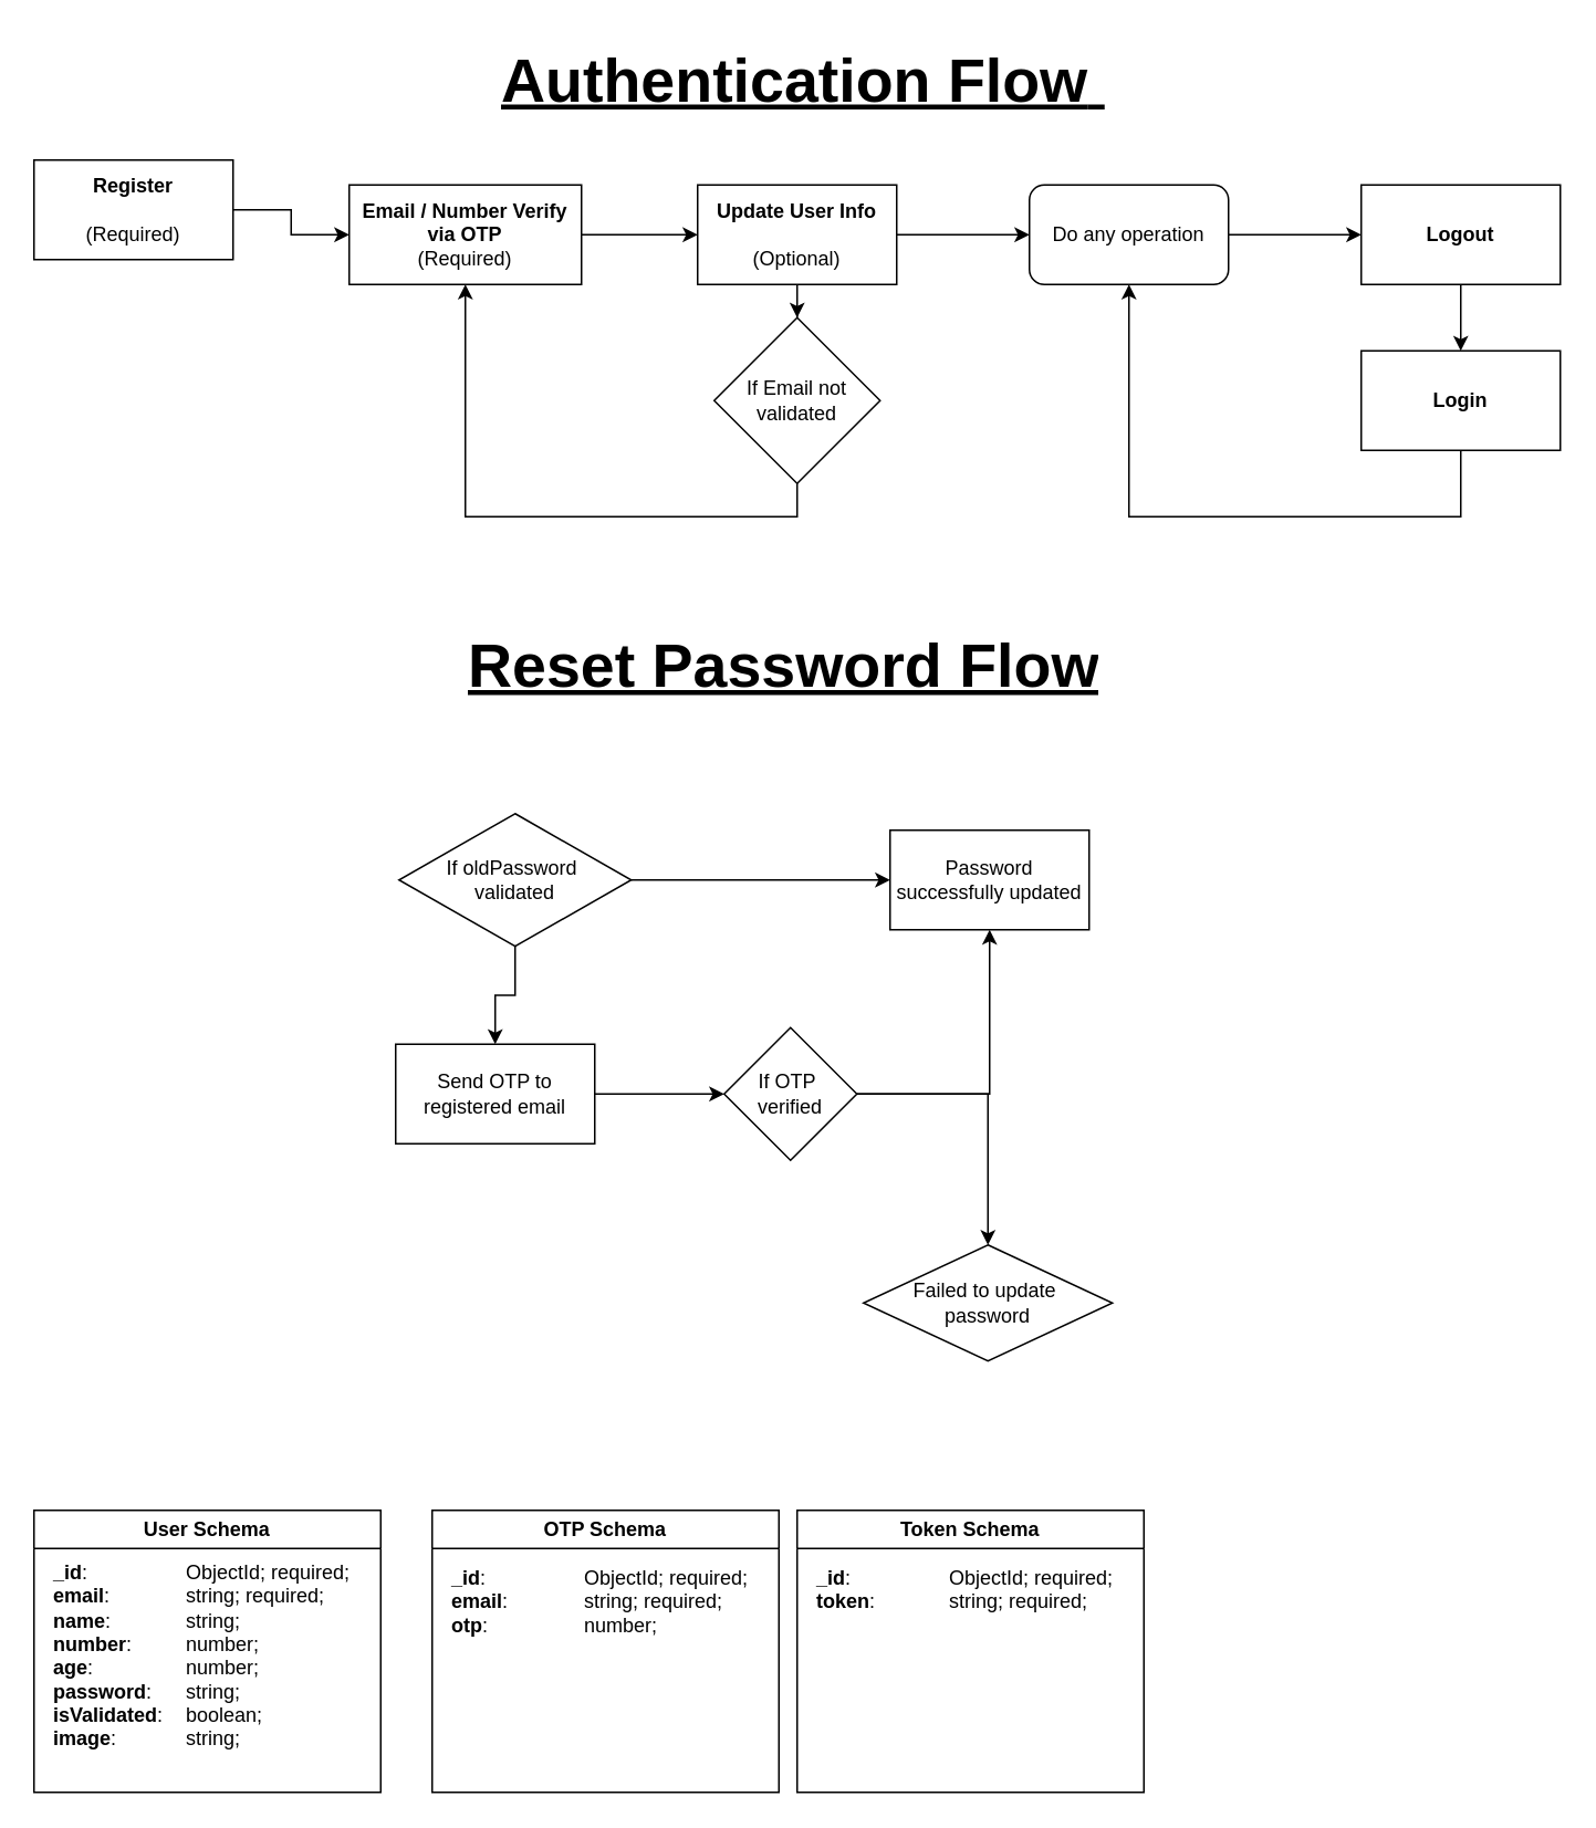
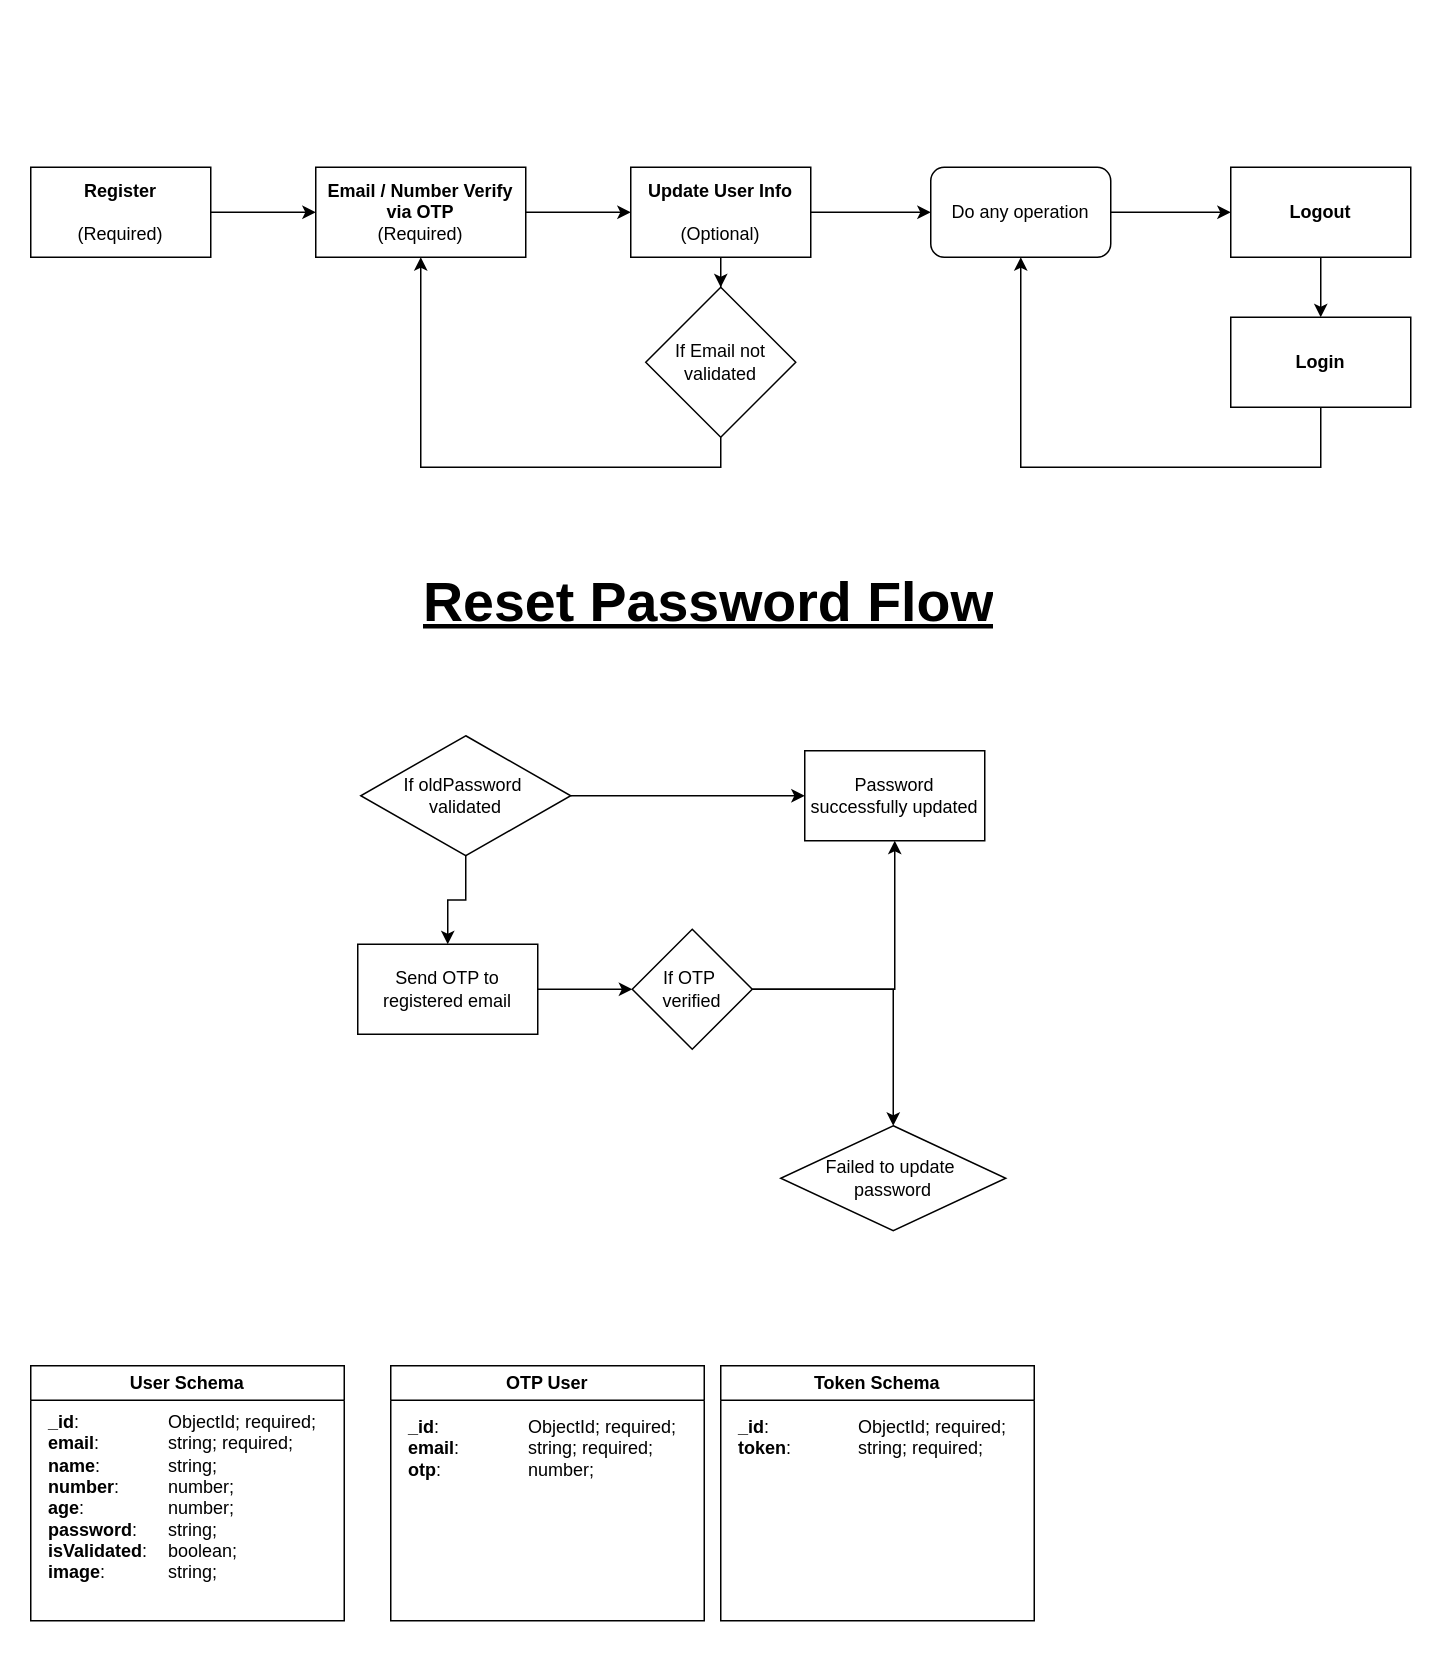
  <mxCell id="0" />
  <mxCell id="1" parent="0" />
  <mxCell id="2" value="" style="edgeStyle=orthogonalEdgeStyle;rounded=0;orthogonalLoop=1;jettySize=auto;html=1;" parent="1" source="3" target="5" edge="1"><mxGeometry relative="1" as="geometry" /></mxCell>
- <mxCell id="3" value="&lt;b&gt;Register&lt;/b&gt;&lt;br&gt;&lt;br&gt;(Required)" style="rounded=0;whiteSpace=wrap;html=1;" parent="1" vertex="1"><mxGeometry x="20" y="96" width="120" height="60" as="geometry" /></mxCell>
+ <mxCell id="3" value="&lt;b&gt;Register&lt;/b&gt;&lt;br&gt;&lt;br&gt;(Required)" style="rounded=0;whiteSpace=wrap;html=1;" parent="1" vertex="1"><mxGeometry x="20" y="111" width="120" height="60" as="geometry" /></mxCell>
  <mxCell id="4" value="" style="edgeStyle=orthogonalEdgeStyle;rounded=0;orthogonalLoop=1;jettySize=auto;html=1;" parent="1" source="5" target="8" edge="1"><mxGeometry relative="1" as="geometry" /></mxCell>
  <mxCell id="5" value="&lt;b&gt;Email / Number Verify&lt;/b&gt;&lt;div&gt;&lt;b&gt;via OTP&lt;/b&gt;&lt;/div&gt;&lt;div&gt;(Required)&lt;br&gt;&lt;/div&gt;" style="whiteSpace=wrap;html=1;rounded=0;" parent="1" vertex="1"><mxGeometry x="210" y="111" width="140" height="60" as="geometry" /></mxCell>
  <mxCell id="6" value="" style="edgeStyle=orthogonalEdgeStyle;rounded=0;orthogonalLoop=1;jettySize=auto;html=1;" parent="1" source="8" target="10" edge="1"><mxGeometry relative="1" as="geometry" /></mxCell>
  <mxCell id="7" value="" style="edgeStyle=orthogonalEdgeStyle;rounded=0;orthogonalLoop=1;jettySize=auto;html=1;" parent="1" source="8" target="12" edge="1"><mxGeometry relative="1" as="geometry" /></mxCell>
  <mxCell id="8" value="&lt;b&gt;Update User Info&lt;/b&gt;&lt;div&gt;&lt;br&gt;&lt;/div&gt;&lt;div&gt;(Optional)&lt;br&gt;&lt;/div&gt;" style="whiteSpace=wrap;html=1;rounded=0;" parent="1" vertex="1"><mxGeometry x="420" y="111" width="120" height="60" as="geometry" /></mxCell>
  <mxCell id="9" value="" style="edgeStyle=orthogonalEdgeStyle;rounded=0;orthogonalLoop=1;jettySize=auto;html=1;" parent="1" source="10" target="14" edge="1"><mxGeometry relative="1" as="geometry" /></mxCell>
  <mxCell id="10" value="Do any operation" style="whiteSpace=wrap;html=1;rounded=1;" parent="1" vertex="1"><mxGeometry x="620" y="111" width="120" height="60" as="geometry" /></mxCell>
  <mxCell id="11" style="edgeStyle=orthogonalEdgeStyle;rounded=0;orthogonalLoop=1;jettySize=auto;html=1;exitX=0.5;exitY=1;exitDx=0;exitDy=0;" parent="1" source="12" target="5" edge="1"><mxGeometry relative="1" as="geometry" /></mxCell>
  <mxCell id="12" value="If Email not validated" style="rhombus;whiteSpace=wrap;html=1;rounded=0;" parent="1" vertex="1"><mxGeometry x="430" y="191" width="100" height="100" as="geometry" /></mxCell>
  <mxCell id="13" value="" style="edgeStyle=orthogonalEdgeStyle;rounded=0;orthogonalLoop=1;jettySize=auto;html=1;" parent="1" source="14" target="16" edge="1"><mxGeometry relative="1" as="geometry" /></mxCell>
  <mxCell id="14" value="&lt;b&gt;Logout&lt;/b&gt;" style="whiteSpace=wrap;html=1;rounded=0;" parent="1" vertex="1"><mxGeometry x="820" y="111" width="120" height="60" as="geometry" /></mxCell>
  <mxCell id="15" style="edgeStyle=orthogonalEdgeStyle;rounded=0;orthogonalLoop=1;jettySize=auto;html=1;exitX=0.5;exitY=1;exitDx=0;exitDy=0;entryX=0.5;entryY=1;entryDx=0;entryDy=0;" parent="1" source="16" target="10" edge="1"><mxGeometry relative="1" as="geometry"><Array as="points"><mxPoint x="880" y="311" /><mxPoint x="680" y="311" /></Array></mxGeometry></mxCell>
  <mxCell id="16" value="&lt;b&gt;Login&lt;/b&gt;" style="whiteSpace=wrap;html=1;rounded=0;" parent="1" vertex="1"><mxGeometry x="820" y="211" width="120" height="60" as="geometry" /></mxCell>
- <mxCell id="17" value="&lt;h1 style=&quot;text-align: center; margin-top: 0px;&quot;&gt;&lt;span style=&quot;background-color: initial; font-size: 37px;&quot;&gt;&lt;u&gt;Authentication Flow&lt;span style=&quot;font-weight: 400;&quot;&gt;&amp;nbsp;&lt;/span&gt;&lt;/u&gt;&lt;/span&gt;&lt;/h1&gt;" style="text;html=1;whiteSpace=wrap;overflow=hidden;rounded=0;" parent="1" vertex="1"><mxGeometry x="300" y="20" width="370" height="60" as="geometry" /></mxCell>
  <mxCell id="18" value="User Schema" style="swimlane;whiteSpace=wrap;html=1;" parent="1" vertex="1"><mxGeometry x="20" y="910" width="209" height="170" as="geometry"><mxRectangle x="40" y="360" width="110" height="30" as="alternateBounds" /></mxGeometry></mxCell>
  <mxCell id="19" value="&lt;div&gt;&lt;div&gt;&lt;span style=&quot;background-color: initial;&quot;&gt;&lt;b&gt;_id&lt;/b&gt;:&lt;span style=&quot;white-space: pre;&quot;&gt;&#09;&lt;/span&gt;&lt;span style=&quot;white-space: pre;&quot;&gt;&#09;&lt;/span&gt;&lt;span style=&quot;white-space: pre;&quot;&gt;&#09;&lt;/span&gt;ObjectId; required;&lt;/span&gt;&lt;/div&gt;&lt;div&gt;&lt;b style=&quot;background-color: initial;&quot;&gt;email&lt;/b&gt;&lt;span style=&quot;background-color: initial;&quot;&gt;: &lt;/span&gt;&lt;span style=&quot;background-color: initial; white-space: pre;&quot;&gt;&#09;&lt;/span&gt;&lt;span style=&quot;background-color: initial; white-space: pre;&quot;&gt;&#09;&lt;/span&gt;&lt;span style=&quot;background-color: initial;&quot;&gt;string; required;&lt;/span&gt;&lt;br&gt;&lt;/div&gt;&lt;div&gt;&lt;span style=&quot;background-color: initial;&quot;&gt;&lt;b&gt;name&lt;/b&gt;: &lt;span style=&quot;white-space: pre;&quot;&gt;&#09;&lt;span style=&quot;white-space: pre;&quot;&gt;&#09;&lt;/span&gt;&lt;/span&gt;string;&lt;/span&gt;&lt;br&gt;&lt;/div&gt;&lt;/div&gt;&lt;div&gt;&lt;div&gt;&lt;b&gt;number&lt;/b&gt;: &lt;span style=&quot;white-space: pre;&quot;&gt;&#09;&lt;span style=&quot;white-space: pre;&quot;&gt;&#09;&lt;/span&gt;&lt;/span&gt;number;&lt;/div&gt;&lt;div&gt;&lt;div&gt;&lt;span style=&quot;background-color: initial;&quot;&gt;&lt;b&gt;age&lt;/b&gt;: &lt;span style=&quot;white-space: pre;&quot;&gt;&#09;&lt;span style=&quot;white-space: pre;&quot;&gt;&#09;&lt;/span&gt;&lt;/span&gt;number;&lt;/span&gt;&lt;br&gt;&lt;/div&gt;&lt;div&gt;&lt;b&gt;password&lt;/b&gt;:&lt;span style=&quot;white-space: pre;&quot;&gt;&#09;&lt;/span&gt;string;&lt;/div&gt;&lt;div&gt;&lt;span style=&quot;background-color: initial;&quot;&gt;&lt;b&gt;isValidated&lt;/b&gt;: &lt;span style=&quot;white-space: pre;&quot;&gt;&#09;&lt;/span&gt;boolean;&lt;/span&gt;&lt;br&gt;&lt;/div&gt;&lt;/div&gt;&lt;div&gt;&lt;b&gt;image&lt;/b&gt;:&lt;span style=&quot;white-space: pre;&quot;&gt;&#09;&lt;/span&gt;&lt;span style=&quot;white-space: pre;&quot;&gt;&#09;&lt;/span&gt;string;&lt;/div&gt;&lt;div&gt;&lt;br&gt;&lt;/div&gt;&lt;/div&gt;" style="text;html=1;align=left;verticalAlign=middle;whiteSpace=wrap;rounded=0;" parent="18" vertex="1"><mxGeometry x="10" y="30" width="190" height="130" as="geometry" /></mxCell>
- <mxCell id="20" value="OTP Schema" style="swimlane;whiteSpace=wrap;html=1;" parent="1" vertex="1"><mxGeometry x="260" y="910" width="209" height="170" as="geometry"><mxRectangle x="40" y="360" width="110" height="30" as="alternateBounds" /></mxGeometry></mxCell>
+ <mxCell id="20" value="OTP User" style="swimlane;whiteSpace=wrap;html=1;" parent="1" vertex="1"><mxGeometry x="260" y="910" width="209" height="170" as="geometry"><mxRectangle x="40" y="360" width="110" height="30" as="alternateBounds" /></mxGeometry></mxCell>
  <mxCell id="21" value="&lt;div&gt;&lt;div&gt;&lt;span style=&quot;background-color: initial;&quot;&gt;&lt;b&gt;_id&lt;/b&gt;:&lt;span style=&quot;white-space: pre;&quot;&gt;&#09;&lt;/span&gt;&lt;span style=&quot;white-space: pre;&quot;&gt;&#09;&lt;/span&gt;&lt;span style=&quot;white-space: pre;&quot;&gt;&#09;&lt;/span&gt;ObjectId; required;&lt;/span&gt;&lt;/div&gt;&lt;div&gt;&lt;b style=&quot;background-color: initial;&quot;&gt;email&lt;/b&gt;&lt;span style=&quot;background-color: initial;&quot;&gt;: &lt;/span&gt;&lt;span style=&quot;background-color: initial; white-space: pre;&quot;&gt;&#09;&lt;/span&gt;&lt;span style=&quot;background-color: initial; white-space: pre;&quot;&gt;&#09;&lt;/span&gt;&lt;span style=&quot;background-color: initial;&quot;&gt;string; required;&lt;/span&gt;&lt;br&gt;&lt;/div&gt;&lt;div&gt;&lt;span style=&quot;background-color: initial;&quot;&gt;&lt;b&gt;otp&lt;/b&gt;: &lt;span style=&quot;white-space: pre;&quot;&gt;&#09;&lt;span style=&quot;white-space: pre;&quot;&gt;&#09;&lt;/span&gt;&lt;/span&gt;number;&lt;/span&gt;&lt;/div&gt;&lt;/div&gt;" style="text;html=1;align=left;verticalAlign=middle;whiteSpace=wrap;rounded=0;" parent="20" vertex="1"><mxGeometry x="10" y="30" width="190" height="50" as="geometry" /></mxCell>
  <mxCell id="22" value="&lt;h1 style=&quot;text-align: center; margin-top: 0px;&quot;&gt;&lt;span style=&quot;background-color: initial; font-size: 37px;&quot;&gt;&lt;u&gt;Reset Password Flow&lt;/u&gt;&lt;/span&gt;&lt;/h1&gt;" style="text;html=1;whiteSpace=wrap;overflow=hidden;rounded=0;" vertex="1" parent="1"><mxGeometry x="280" y="373" width="400" height="60" as="geometry" /></mxCell>
  <mxCell id="23" value="" style="edgeStyle=orthogonalEdgeStyle;rounded=0;orthogonalLoop=1;jettySize=auto;html=1;" edge="1" parent="1" source="25" target="26"><mxGeometry relative="1" as="geometry" /></mxCell>
  <mxCell id="24" value="" style="edgeStyle=orthogonalEdgeStyle;rounded=0;orthogonalLoop=1;jettySize=auto;html=1;" edge="1" parent="1" source="25" target="28"><mxGeometry relative="1" as="geometry" /></mxCell>
  <mxCell id="25" value="If oldPassword&amp;nbsp;&lt;div&gt;validated&lt;/div&gt;" style="rhombus;whiteSpace=wrap;html=1;rounded=0;" vertex="1" parent="1"><mxGeometry x="240" y="490" width="140" height="80" as="geometry" /></mxCell>
  <mxCell id="26" value="Password successfully updated" style="whiteSpace=wrap;html=1;rounded=0;" vertex="1" parent="1"><mxGeometry x="536" y="500" width="120" height="60" as="geometry" /></mxCell>
  <mxCell id="27" value="" style="edgeStyle=orthogonalEdgeStyle;rounded=0;orthogonalLoop=1;jettySize=auto;html=1;" edge="1" parent="1" source="28" target="31"><mxGeometry relative="1" as="geometry" /></mxCell>
  <mxCell id="28" value="Send OTP to registered email" style="whiteSpace=wrap;html=1;rounded=0;" vertex="1" parent="1"><mxGeometry x="238" y="629" width="120" height="60" as="geometry" /></mxCell>
  <mxCell id="29" style="edgeStyle=orthogonalEdgeStyle;rounded=0;orthogonalLoop=1;jettySize=auto;html=1;exitX=1;exitY=0.5;exitDx=0;exitDy=0;entryX=0.5;entryY=1;entryDx=0;entryDy=0;" edge="1" parent="1" source="31" target="26"><mxGeometry relative="1" as="geometry" /></mxCell>
  <mxCell id="30" value="" style="edgeStyle=orthogonalEdgeStyle;rounded=0;orthogonalLoop=1;jettySize=auto;html=1;" edge="1" parent="1" source="31" target="32"><mxGeometry relative="1" as="geometry" /></mxCell>
- <mxCell id="31" value="If OTP&amp;nbsp;&lt;div&gt;verified&lt;/div&gt;" style="rhombus;whiteSpace=wrap;html=1;rounded=0;" vertex="1" parent="1"><mxGeometry x="436" y="619" width="80" height="80" as="geometry" /></mxCell>
+ <mxCell id="31" value="If OTP&amp;nbsp;&lt;div&gt;verified&lt;/div&gt;" style="rhombus;whiteSpace=wrap;html=1;rounded=0;" vertex="1" parent="1"><mxGeometry x="421" y="619" width="80" height="80" as="geometry" /></mxCell>
  <mxCell id="32" value="Failed to update&amp;nbsp;&lt;div&gt;password&lt;/div&gt;" style="rhombus;whiteSpace=wrap;html=1;rounded=0;" vertex="1" parent="1"><mxGeometry x="520" y="750" width="150" height="70" as="geometry" /></mxCell>
  <mxCell id="33" value="Token Schema" style="swimlane;whiteSpace=wrap;html=1;" vertex="1" parent="1"><mxGeometry x="480" y="910" width="209" height="170" as="geometry"><mxRectangle x="40" y="360" width="110" height="30" as="alternateBounds" /></mxGeometry></mxCell>
  <mxCell id="34" value="&lt;div&gt;&lt;span style=&quot;background-color: initial;&quot;&gt;&lt;b&gt;_id&lt;/b&gt;:&lt;span style=&quot;white-space: pre;&quot;&gt;&#09;&lt;/span&gt;&lt;span style=&quot;white-space: pre;&quot;&gt;&#09;&lt;/span&gt;&lt;span style=&quot;white-space: pre;&quot;&gt;&#09;&lt;/span&gt;ObjectId; required;&lt;/span&gt;&lt;/div&gt;&lt;div&gt;&lt;b style=&quot;background-color: initial;&quot;&gt;token&lt;/b&gt;&lt;span style=&quot;background-color: initial;&quot;&gt;:&amp;nbsp;&lt;span style=&quot;white-space: pre;&quot;&gt;&#09;&lt;/span&gt;&lt;span style=&quot;white-space: pre;&quot;&gt;&#09;&lt;/span&gt;&lt;/span&gt;&lt;span style=&quot;background-color: initial;&quot;&gt;string; required;&lt;/span&gt;&lt;br&gt;&lt;/div&gt;&lt;div&gt;&lt;br&gt;&lt;/div&gt;" style="text;html=1;align=left;verticalAlign=middle;whiteSpace=wrap;rounded=0;" vertex="1" parent="33"><mxGeometry x="10" y="30" width="190" height="50" as="geometry" /></mxCell>
